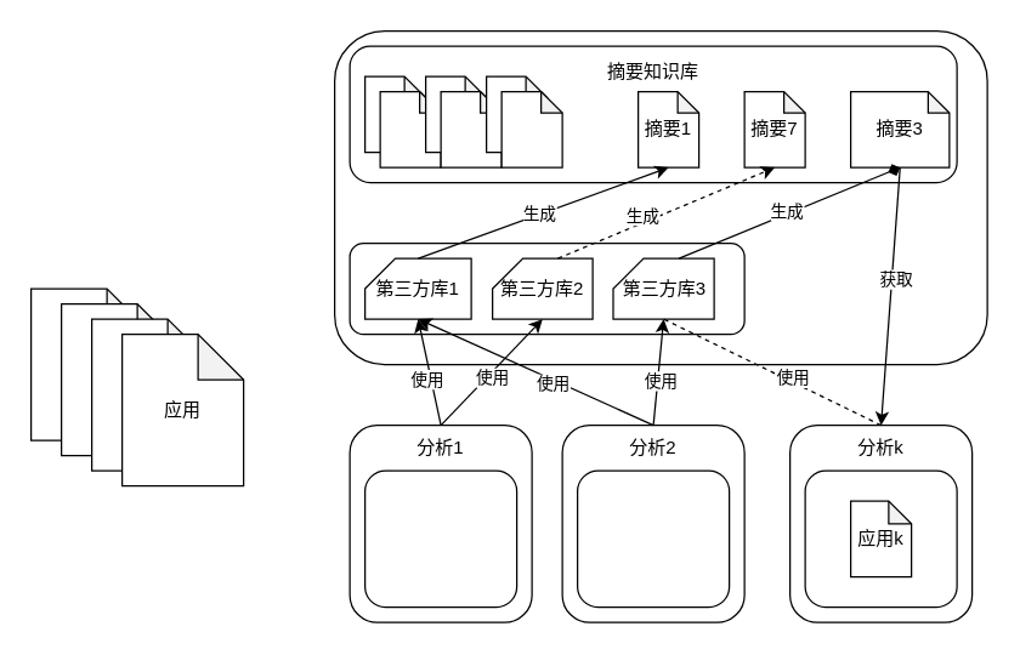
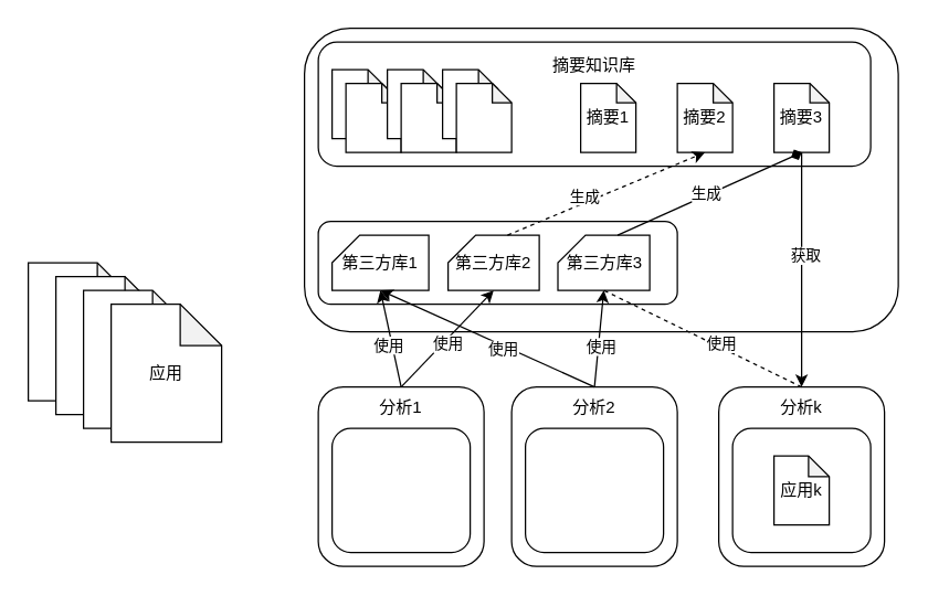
  <mxCell id="0" />
  <mxCell id="1" parent="0" />
  <mxCell id="2" value="APK" style="shape=note;whiteSpace=wrap;html=1;backgroundOutline=1;darkOpacity=0.05;" vertex="1" parent="1"><mxGeometry x="20" y="190" width="80" height="100" as="geometry" /></mxCell>
  <mxCell id="3" value="APK" style="shape=note;whiteSpace=wrap;html=1;backgroundOutline=1;darkOpacity=0.05;" vertex="1" parent="1"><mxGeometry x="40" y="200" width="80" height="100" as="geometry" /></mxCell>
  <mxCell id="4" value="APK" style="shape=note;whiteSpace=wrap;html=1;backgroundOutline=1;darkOpacity=0.05;" vertex="1" parent="1"><mxGeometry x="60" y="210" width="80" height="100" as="geometry" /></mxCell>
  <mxCell id="5" value="应用" style="shape=note;whiteSpace=wrap;html=1;backgroundOutline=1;darkOpacity=0.05;" vertex="1" parent="1"><mxGeometry x="80" y="220" width="80" height="100" as="geometry" /></mxCell>
  <mxCell id="6" value="分析1&lt;br&gt;&lt;br&gt;&lt;br&gt;&lt;br&gt;&lt;br&gt;&lt;br&gt;&lt;br&gt;&lt;div&gt;&lt;br&gt;&lt;/div&gt;" style="rounded=1;whiteSpace=wrap;html=1;" vertex="1" parent="1"><mxGeometry x="230" y="280" width="120" height="130" as="geometry" /></mxCell>
  <mxCell id="7" value="" style="rounded=1;whiteSpace=wrap;html=1;" vertex="1" parent="1"><mxGeometry x="220" y="20" width="430" height="220" as="geometry" /></mxCell>
  <mxCell id="8" value="" style="rounded=1;whiteSpace=wrap;html=1;" vertex="1" parent="1"><mxGeometry x="240" y="310" width="100" height="90" as="geometry" /></mxCell>
  <mxCell id="9" value="" style="rounded=1;whiteSpace=wrap;html=1;" vertex="1" parent="1"><mxGeometry x="230" y="160" width="260" height="60" as="geometry" /></mxCell>
  <mxCell id="10" value="第三方库1" style="shape=card;whiteSpace=wrap;html=1;size=20;" vertex="1" parent="1"><mxGeometry x="240" y="170" width="70" height="40" as="geometry" /></mxCell>
  <mxCell id="11" value="第三方库2" style="shape=card;whiteSpace=wrap;html=1;size=20;" vertex="1" parent="1"><mxGeometry x="324" y="170" width="66" height="40" as="geometry" /></mxCell>
  <mxCell id="12" value="第三方库3" style="shape=card;whiteSpace=wrap;html=1;size=20;" vertex="1" parent="1"><mxGeometry x="403.5" y="170" width="66.5" height="40" as="geometry" /></mxCell>
  <mxCell id="13" value="分析2&lt;br&gt;&lt;br&gt;&lt;br&gt;&lt;br&gt;&lt;br&gt;&lt;br&gt;&lt;br&gt;&lt;div&gt;&lt;br&gt;&lt;/div&gt;" style="rounded=1;whiteSpace=wrap;html=1;" vertex="1" parent="1"><mxGeometry x="370" y="280" width="120" height="130" as="geometry" /></mxCell>
  <mxCell id="14" value="" style="rounded=1;whiteSpace=wrap;html=1;" vertex="1" parent="1"><mxGeometry x="380" y="310" width="100" height="90" as="geometry" /></mxCell>
  <mxCell id="15" value="分析k&lt;br&gt;&lt;br&gt;&lt;br&gt;&lt;br&gt;&lt;br&gt;&lt;br&gt;&lt;br&gt;&lt;div&gt;&lt;br&gt;&lt;/div&gt;" style="rounded=1;whiteSpace=wrap;html=1;" vertex="1" parent="1"><mxGeometry x="520" y="280" width="120" height="130" as="geometry" /></mxCell>
  <mxCell id="16" value="" style="rounded=1;whiteSpace=wrap;html=1;" vertex="1" parent="1"><mxGeometry x="530" y="310" width="100" height="90" as="geometry" /></mxCell>
  <mxCell id="17" value="应用k" style="shape=note;whiteSpace=wrap;html=1;backgroundOutline=1;darkOpacity=0.05;size=15;" vertex="1" parent="1"><mxGeometry x="560" y="330" width="40" height="50" as="geometry" /></mxCell>
  <mxCell id="18" value="" style="endArrow=classic;html=1;rounded=0;entryX=0.5;entryY=1;entryDx=0;entryDy=0;entryPerimeter=0;" edge="1" parent="1" target="10"><mxGeometry width="50" height="50" relative="1" as="geometry"><mxPoint x="290" y="280" as="sourcePoint" /><mxPoint x="430" y="230" as="targetPoint" /></mxGeometry></mxCell>
  <mxCell id="19" value="使用" style="edgeLabel;html=1;align=center;verticalAlign=middle;resizable=0;points=[];" vertex="1" connectable="0" parent="18"><mxGeometry x="-0.109" y="3" relative="1" as="geometry"><mxPoint as="offset" /></mxGeometry></mxCell>
  <mxCell id="20" value="" style="endArrow=classic;html=1;rounded=0;entryX=0.5;entryY=1;entryDx=0;entryDy=0;entryPerimeter=0;exitX=0.5;exitY=0;exitDx=0;exitDy=0;" edge="1" parent="1" source="6" target="11"><mxGeometry width="50" height="50" relative="1" as="geometry"><mxPoint x="300" y="320" as="sourcePoint" /><mxPoint x="300" y="220" as="targetPoint" /></mxGeometry></mxCell>
  <mxCell id="21" value="使用" style="edgeLabel;html=1;align=center;verticalAlign=middle;resizable=0;points=[];" vertex="1" connectable="0" parent="20"><mxGeometry x="-0.047" y="-3" relative="1" as="geometry"><mxPoint as="offset" /></mxGeometry></mxCell>
  <mxCell id="22" value="" style="endArrow=classic;html=1;rounded=0;exitX=0.5;exitY=0;exitDx=0;exitDy=0;entryX=0.5;entryY=1;entryDx=0;entryDy=0;entryPerimeter=0;" edge="1" parent="1" source="13" target="10"><mxGeometry width="50" height="50" relative="1" as="geometry"><mxPoint x="380" y="280" as="sourcePoint" /><mxPoint x="430" y="230" as="targetPoint" /></mxGeometry></mxCell>
  <mxCell id="23" value="使用" style="edgeLabel;html=1;align=center;verticalAlign=middle;resizable=0;points=[];" vertex="1" connectable="0" parent="22"><mxGeometry x="-0.151" y="2" relative="1" as="geometry"><mxPoint as="offset" /></mxGeometry></mxCell>
  <mxCell id="24" value="" style="endArrow=classic;html=1;rounded=0;exitX=0.5;exitY=0;exitDx=0;exitDy=0;entryX=0.5;entryY=1;entryDx=0;entryDy=0;entryPerimeter=0;" edge="1" parent="1" source="13" target="12"><mxGeometry width="50" height="50" relative="1" as="geometry"><mxPoint x="440" y="320" as="sourcePoint" /><mxPoint x="300" y="220" as="targetPoint" /></mxGeometry></mxCell>
  <mxCell id="25" value="使用" style="edgeLabel;html=1;align=center;verticalAlign=middle;resizable=0;points=[];" vertex="1" connectable="0" parent="24"><mxGeometry x="-0.158" y="-2" relative="1" as="geometry"><mxPoint as="offset" /></mxGeometry></mxCell>
  <mxCell id="26" value="摘要知识库&lt;br&gt;&lt;br&gt;&lt;br&gt;&lt;br&gt;&lt;div&gt;&lt;br&gt;&lt;/div&gt;" style="rounded=1;whiteSpace=wrap;html=1;" vertex="1" parent="1"><mxGeometry x="230" y="30" width="400" height="90" as="geometry" /></mxCell>
  <mxCell id="27" value="" style="shape=note;whiteSpace=wrap;html=1;backgroundOutline=1;darkOpacity=0.05;size=14;" vertex="1" parent="1"><mxGeometry x="240" y="50" width="40" height="50" as="geometry" /></mxCell>
  <mxCell id="28" value="" style="shape=note;whiteSpace=wrap;html=1;backgroundOutline=1;darkOpacity=0.05;size=14;" vertex="1" parent="1"><mxGeometry x="250" y="60" width="40" height="50" as="geometry" /></mxCell>
  <mxCell id="29" value="" style="shape=note;whiteSpace=wrap;html=1;backgroundOutline=1;darkOpacity=0.05;size=14;" vertex="1" parent="1"><mxGeometry x="280" y="50" width="40" height="50" as="geometry" /></mxCell>
  <mxCell id="30" value="" style="shape=note;whiteSpace=wrap;html=1;backgroundOutline=1;darkOpacity=0.05;size=14;" vertex="1" parent="1"><mxGeometry x="290" y="60" width="40" height="50" as="geometry" /></mxCell>
  <mxCell id="31" value="" style="shape=note;whiteSpace=wrap;html=1;backgroundOutline=1;darkOpacity=0.05;size=14;" vertex="1" parent="1"><mxGeometry x="320" y="50" width="40" height="50" as="geometry" /></mxCell>
  <mxCell id="32" value="" style="shape=note;whiteSpace=wrap;html=1;backgroundOutline=1;darkOpacity=0.05;size=14;" vertex="1" parent="1"><mxGeometry x="330" y="60" width="40" height="50" as="geometry" /></mxCell>
  <mxCell id="33" value="摘要1" style="shape=note;whiteSpace=wrap;html=1;backgroundOutline=1;darkOpacity=0.05;size=14;" vertex="1" parent="1"><mxGeometry x="420" y="60" width="40" height="50" as="geometry" /></mxCell>
- <mxCell id="34" value="摘要7" style="shape=note;whiteSpace=wrap;html=1;backgroundOutline=1;darkOpacity=0.05;size=14;" vertex="1" parent="1"><mxGeometry x="490" y="60" width="40" height="50" as="geometry" /></mxCell>
- <mxCell id="35" value="摘要3" style="shape=note;whiteSpace=wrap;html=1;backgroundOutline=1;darkOpacity=0.05;size=14;" vertex="1" parent="1"><mxGeometry x="560" y="60" width="65" height="50" as="geometry" /></mxCell>
- <mxCell id="36" value="" style="endArrow=classic;html=1;rounded=0;exitX=0.5;exitY=0;exitDx=0;exitDy=0;exitPerimeter=0;entryX=0.5;entryY=1;entryDx=0;entryDy=0;entryPerimeter=0;" edge="1" parent="1" source="10" target="33"><mxGeometry width="50" height="50" relative="1" as="geometry"><mxPoint x="380" y="280" as="sourcePoint" /><mxPoint x="430" y="230" as="targetPoint" /></mxGeometry></mxCell>
- <mxCell id="37" value="生成" style="edgeLabel;html=1;align=center;verticalAlign=middle;resizable=0;points=[];" vertex="1" connectable="0" parent="36"><mxGeometry x="-0.036" relative="1" as="geometry"><mxPoint as="offset" /></mxGeometry></mxCell>
+ <mxCell id="34" value="摘要2" style="shape=note;whiteSpace=wrap;html=1;backgroundOutline=1;darkOpacity=0.05;size=14;" vertex="1" parent="1"><mxGeometry x="490" y="60" width="40" height="50" as="geometry" /></mxCell>
+ <mxCell id="35" value="摘要3" style="shape=note;whiteSpace=wrap;html=1;backgroundOutline=1;darkOpacity=0.05;size=14;" vertex="1" parent="1"><mxGeometry x="560" y="60" width="40" height="50" as="geometry" /></mxCell>
  <mxCell id="38" value="" style="endArrow=classic;html=1;rounded=0;exitX=0;exitY=0;exitDx=43;exitDy=0;exitPerimeter=0;entryX=0.5;entryY=1;entryDx=0;entryDy=0;entryPerimeter=0;dashed=1;" edge="1" parent="1" source="11" target="34"><mxGeometry width="50" height="50" relative="1" as="geometry"><mxPoint x="400" y="170" as="sourcePoint" /><mxPoint x="514" y="110" as="targetPoint" /></mxGeometry></mxCell>
  <mxCell id="39" value="生成" style="edgeLabel;html=1;align=center;verticalAlign=middle;resizable=0;points=[];" vertex="1" connectable="0" parent="38"><mxGeometry x="-0.2" y="5" relative="1" as="geometry"><mxPoint as="offset" /></mxGeometry></mxCell>
  <mxCell id="40" value="" style="endArrow=diamond;html=1;rounded=0;exitX=0;exitY=0;exitDx=43.25;exitDy=0;exitPerimeter=0;entryX=0.5;entryY=1;entryDx=0;entryDy=0;entryPerimeter=0;" edge="1" parent="1" source="12" target="35"><mxGeometry width="50" height="50" relative="1" as="geometry"><mxPoint x="510" y="170" as="sourcePoint" /><mxPoint x="570" y="110" as="targetPoint" /></mxGeometry></mxCell>
  <mxCell id="41" value="生成" style="edgeLabel;html=1;align=center;verticalAlign=middle;resizable=0;points=[];" vertex="1" connectable="0" parent="40"><mxGeometry x="-0.027" y="2" relative="1" as="geometry"><mxPoint as="offset" /></mxGeometry></mxCell>
  <mxCell id="42" value="" style="endArrow=none;dashed=1;html=1;rounded=0;exitX=0.5;exitY=0;exitDx=0;exitDy=0;entryX=0.5;entryY=1;entryDx=0;entryDy=0;entryPerimeter=0;" edge="1" parent="1" source="15" target="12"><mxGeometry width="50" height="50" relative="1" as="geometry"><mxPoint x="380" y="280" as="sourcePoint" /><mxPoint x="430" y="230" as="targetPoint" /></mxGeometry></mxCell>
  <mxCell id="43" value="使用" style="edgeLabel;html=1;align=center;verticalAlign=middle;resizable=0;points=[];" vertex="1" connectable="0" parent="42"><mxGeometry x="-0.174" y="-2" relative="1" as="geometry"><mxPoint y="-1" as="offset" /></mxGeometry></mxCell>
  <mxCell id="44" value="" style="endArrow=classic;html=1;rounded=0;exitX=0.5;exitY=1;exitDx=0;exitDy=0;exitPerimeter=0;" edge="1" parent="1" source="35"><mxGeometry width="50" height="50" relative="1" as="geometry"><mxPoint x="380" y="280" as="sourcePoint" /><mxPoint x="580" y="280" as="targetPoint" /></mxGeometry></mxCell>
  <mxCell id="45" value="获取" style="edgeLabel;html=1;align=center;verticalAlign=middle;resizable=0;points=[];" vertex="1" connectable="0" parent="44"><mxGeometry x="-0.132" y="2" relative="1" as="geometry"><mxPoint as="offset" /></mxGeometry></mxCell>
